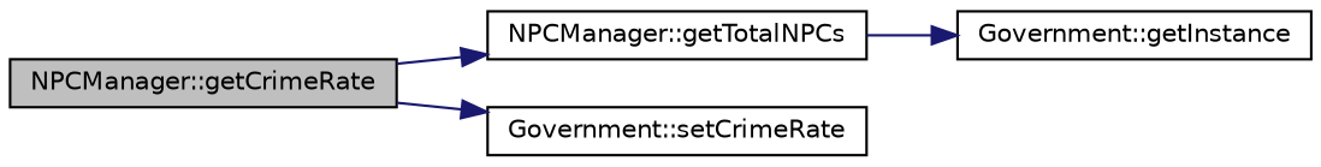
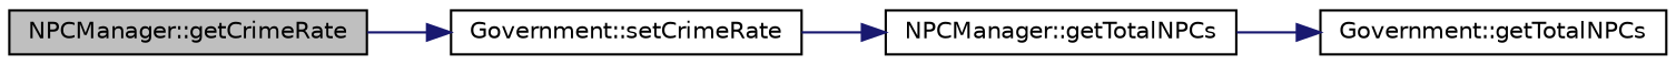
  digraph {
    rankdir=LR
    node [color=black fillcolor=white fontname=Helvetica fontsize=10 shape=record style=filled]
    edge [color=midnightblue fontname=Helvetica fontsize=10 labelfontname=Helvetica labelfontsize=10 style=solid]
    n1 [fillcolor=grey75 fontcolor=black height=0.2 label="NPCManager::getCrimeRate" width=0.4]
    n2 [height=0.2 label="NPCManager::getTotalNPCs" width=0.4]
    n3 [height=0.2 label="Government::setCrimeRate" width=0.4]
-   n4 [height=0.2 label="Government::getInstance" width=0.4]
-   n1 -> n2
+   n4 [height=0.2 label="Government::getTotalNPCs" width=0.4]
+   n3 -> n2
    n1 -> n3
    n2 -> n4
  }
